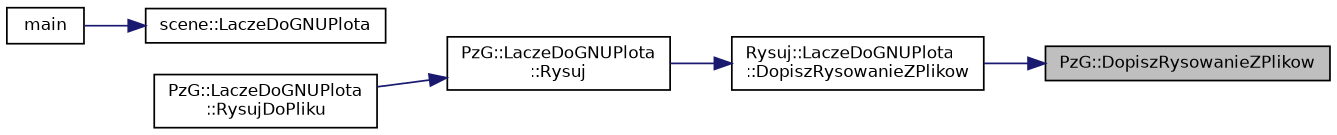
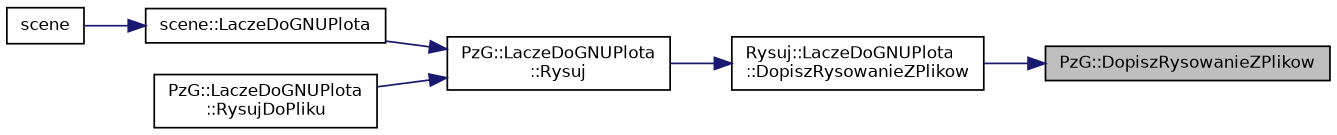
  digraph {
    rankdir=RL
    node [color=black fillcolor=white fontname=Helvetica fontsize=10 shape=record style=filled]
    edge [color=midnightblue dir=back fontname=Helvetica fontsize=10 labelfontname=Helvetica labelfontsize=10 style=solid]
    n1 [fillcolor=grey75 fontcolor=black height=0.2 label="PzG::DopiszRysowanieZPlikow" width=0.4]
    n2 [height=0.2 label="Rysuj::LaczeDoGNUPlota\l::DopiszRysowanieZPlikow" width=0.4]
    n3 [height=0.2 label="PzG::LaczeDoGNUPlota\l::Rysuj" width=0.4]
    n4 [height=0.2 label="scene::LaczeDoGNUPlota" width=0.4]
    n5 [height=0.2 label="PzG::LaczeDoGNUPlota\l::RysujDoPliku" width=0.4]
-   n6 [height=0.2 label=main width=0.4]
+   n6 [height=0.2 label=scene width=0.4]
    n1 -> n2
    n2 -> n3
+   n3 -> n4
    n3 -> n5
    n4 -> n6
  }
